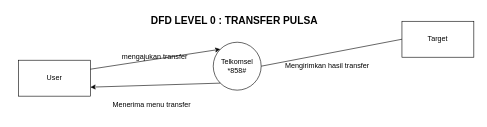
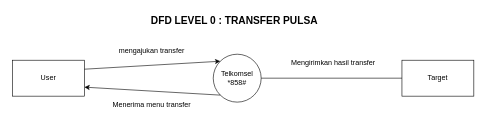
  <mxCell id="0" />
  <mxCell id="1" parent="0" />
- <mxCell id="2" value="Telkomsel&lt;br&gt;*858#" style="ellipse;whiteSpace=wrap;html=1;aspect=fixed;" vertex="1" parent="1"><mxGeometry x="355" y="70" width="80" height="80" as="geometry" /></mxCell>
- <mxCell id="3" value="User" style="rounded=0;whiteSpace=wrap;html=1;" vertex="1" parent="1"><mxGeometry x="30" y="100" width="120" height="60" as="geometry" /></mxCell>
- <mxCell id="4" value="Target" style="rounded=0;whiteSpace=wrap;html=1;" vertex="1" parent="1"><mxGeometry x="670" y="35" width="120" height="60" as="geometry" /></mxCell>
+ <mxCell id="2" value="Telkomsel&lt;br&gt;*858#" style="ellipse;whiteSpace=wrap;html=1;aspect=fixed;" vertex="1" parent="1"><mxGeometry x="355" y="90" width="80" height="80" as="geometry" /></mxCell>
+ <mxCell id="3" value="User" style="rounded=0;whiteSpace=wrap;html=1;" vertex="1" parent="1"><mxGeometry x="20" y="100" width="120" height="60" as="geometry" /></mxCell>
+ <mxCell id="4" value="Target" style="rounded=0;whiteSpace=wrap;html=1;" vertex="1" parent="1"><mxGeometry x="670" y="100" width="120" height="60" as="geometry" /></mxCell>
  <mxCell id="5" value="" style="endArrow=classic;html=1;rounded=0;exitX=1;exitY=0.25;exitDx=0;exitDy=0;entryX=0;entryY=0;entryDx=0;entryDy=0;" edge="1" parent="1" source="3" target="2"><mxGeometry width="50" height="50" relative="1" as="geometry"><mxPoint x="370" y="360" as="sourcePoint" /><mxPoint x="420" y="310" as="targetPoint" /></mxGeometry></mxCell>
  <mxCell id="6" value="" style="endArrow=none;html=1;rounded=0;entryX=0;entryY=0.5;entryDx=0;entryDy=0;exitX=1;exitY=0.5;exitDx=0;exitDy=0;" edge="1" parent="1" source="2" target="4"><mxGeometry width="50" height="50" relative="1" as="geometry"><mxPoint x="435" y="180" as="sourcePoint" /><mxPoint x="505.711" y="130" as="targetPoint" /></mxGeometry></mxCell>
  <mxCell id="7" value="" style="endArrow=classic;html=1;rounded=0;exitX=0;exitY=1;exitDx=0;exitDy=0;entryX=1;entryY=0.75;entryDx=0;entryDy=0;" edge="1" parent="1" source="2" target="3"><mxGeometry width="50" height="50" relative="1" as="geometry"><mxPoint x="284.289" y="180" as="sourcePoint" /><mxPoint x="284.289" y="130" as="targetPoint" /></mxGeometry></mxCell>
- <mxCell id="8" value="mengajukan transfer" style="text;html=1;align=center;verticalAlign=middle;resizable=0;points=[];autosize=1;strokeColor=none;fillColor=none;" vertex="1" parent="1"><mxGeometry x="182" y="80" width="150" height="30" as="geometry" /></mxCell>
+ <mxCell id="8" value="mengajukan transfer" style="text;html=1;align=center;verticalAlign=middle;resizable=0;points=[];autosize=1;strokeColor=none;fillColor=none;" vertex="1" parent="1"><mxGeometry x="177" y="70" width="150" height="30" as="geometry" /></mxCell>
  <mxCell id="9" value="Menerima menu transfer" style="text;html=1;align=center;verticalAlign=middle;resizable=0;points=[];autosize=1;strokeColor=none;fillColor=none;" vertex="1" parent="1"><mxGeometry x="162" y="160" width="180" height="30" as="geometry" /></mxCell>
- <mxCell id="10" value="Mengirimkan hasil transfer" style="text;html=1;align=center;verticalAlign=middle;resizable=0;points=[];autosize=1;strokeColor=none;fillColor=none;" vertex="1" parent="1"><mxGeometry x="450" y="95" width="190" height="30" as="geometry" /></mxCell>
+ <mxCell id="10" value="Mengirimkan hasil transfer" style="text;html=1;align=center;verticalAlign=middle;resizable=0;points=[];autosize=1;strokeColor=none;fillColor=none;" vertex="1" parent="1"><mxGeometry x="460" y="90" width="190" height="30" as="geometry" /></mxCell>
  <mxCell id="11" value="&lt;b&gt;&lt;font style=&quot;font-size: 17px;&quot;&gt;DFD LEVEL 0 : TRANSFER PULSA&lt;/font&gt;&lt;/b&gt;" style="text;html=1;align=center;verticalAlign=middle;resizable=0;points=[];autosize=1;strokeColor=none;fillColor=none;" vertex="1" parent="1"><mxGeometry x="240" y="20" width="300" height="30" as="geometry" /></mxCell>
